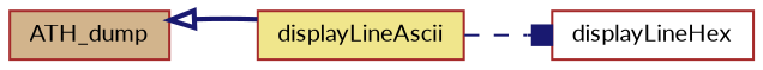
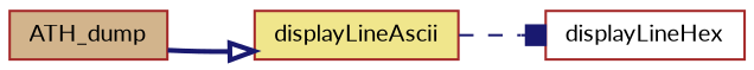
  digraph {
    fontname=Lato
    rankdir=LR
    node [color=brown fontname=Lato fontsize=10 shape=record style=filled]
    edge [color=midnightblue fontname=Lato fontsize=10 labelfontname=Helvetica labelfontsize=10]
    n1 [fillcolor=tan fontcolor=black height=0.2 label=ATH_dump width=0.4]
    n2 [fillcolor=khaki height=0.2 label=displayLineAscii width=0.4]
    n3 [fillcolor=white height=0.2 label=displayLineHex width=0.4]
-   n2 -> n1 [arrowhead=onormal style=bold]
+   n1 -> n2 [arrowhead=onormal style=bold]
    n2 -> n3 [arrowhead=box style=dashed]
  }
